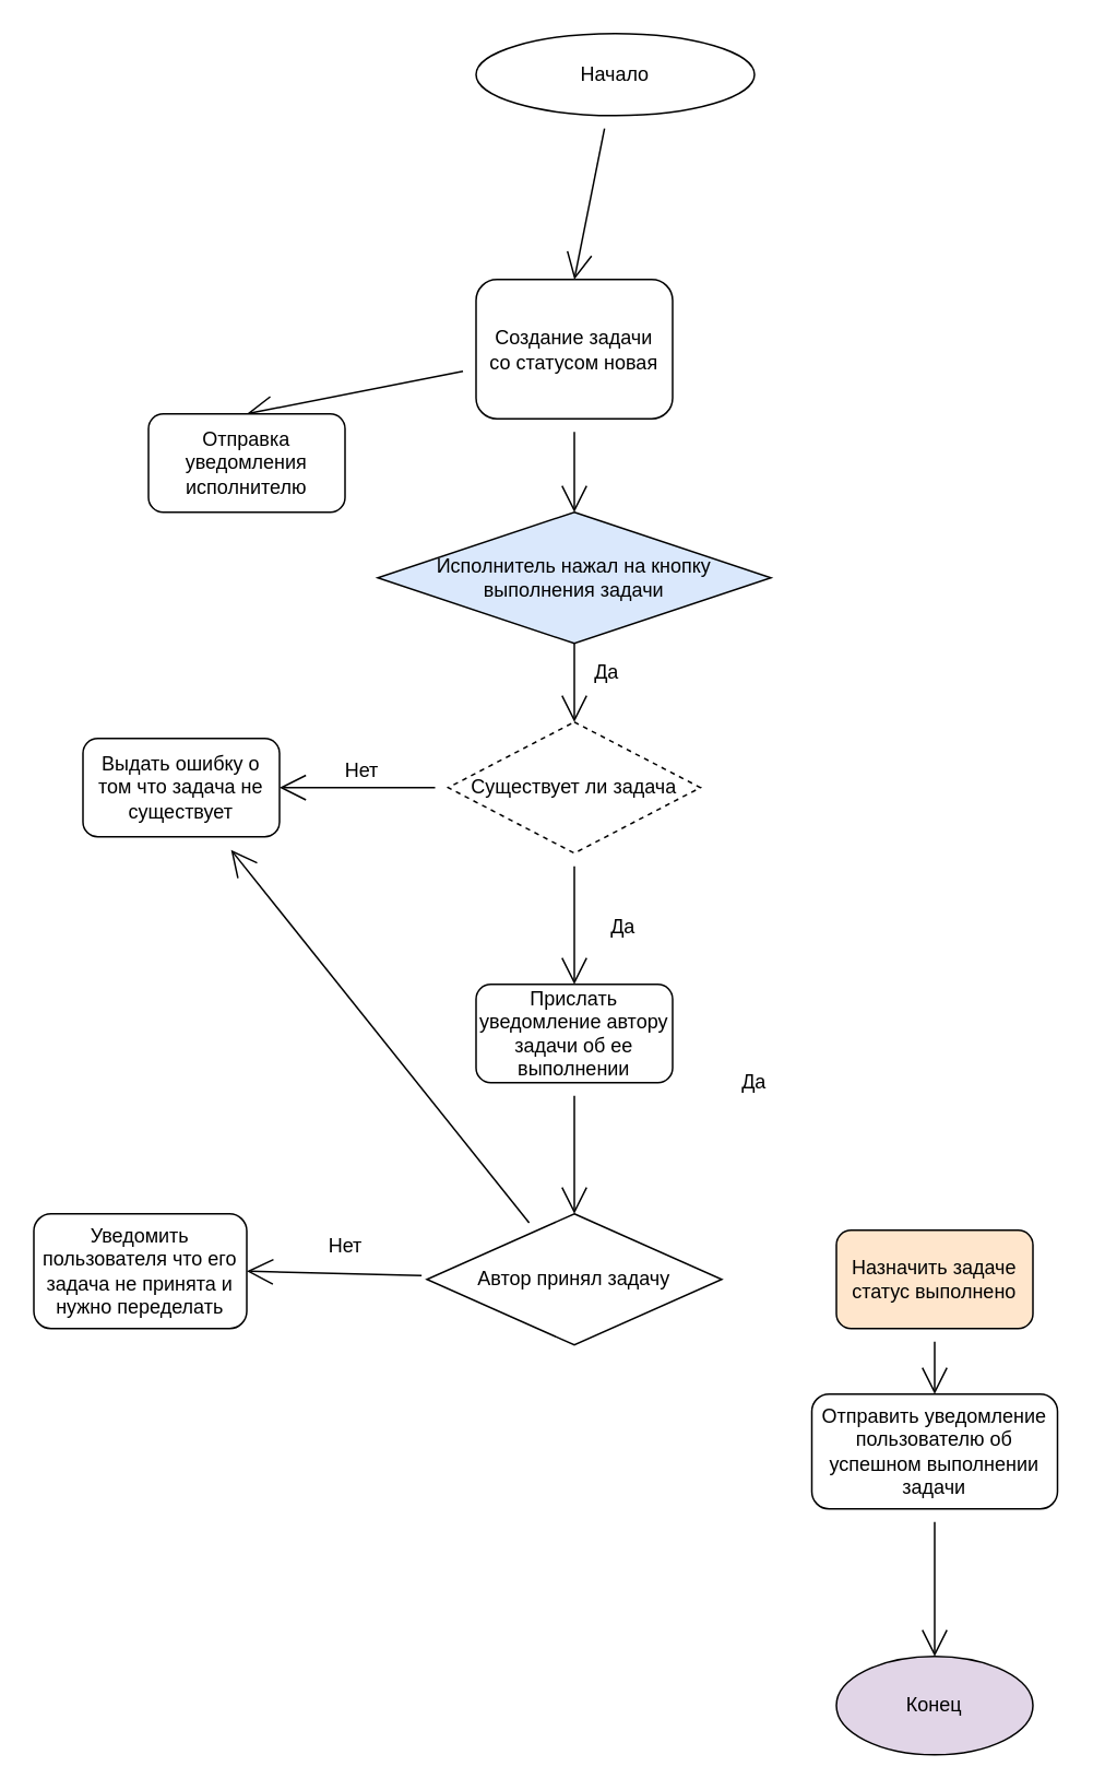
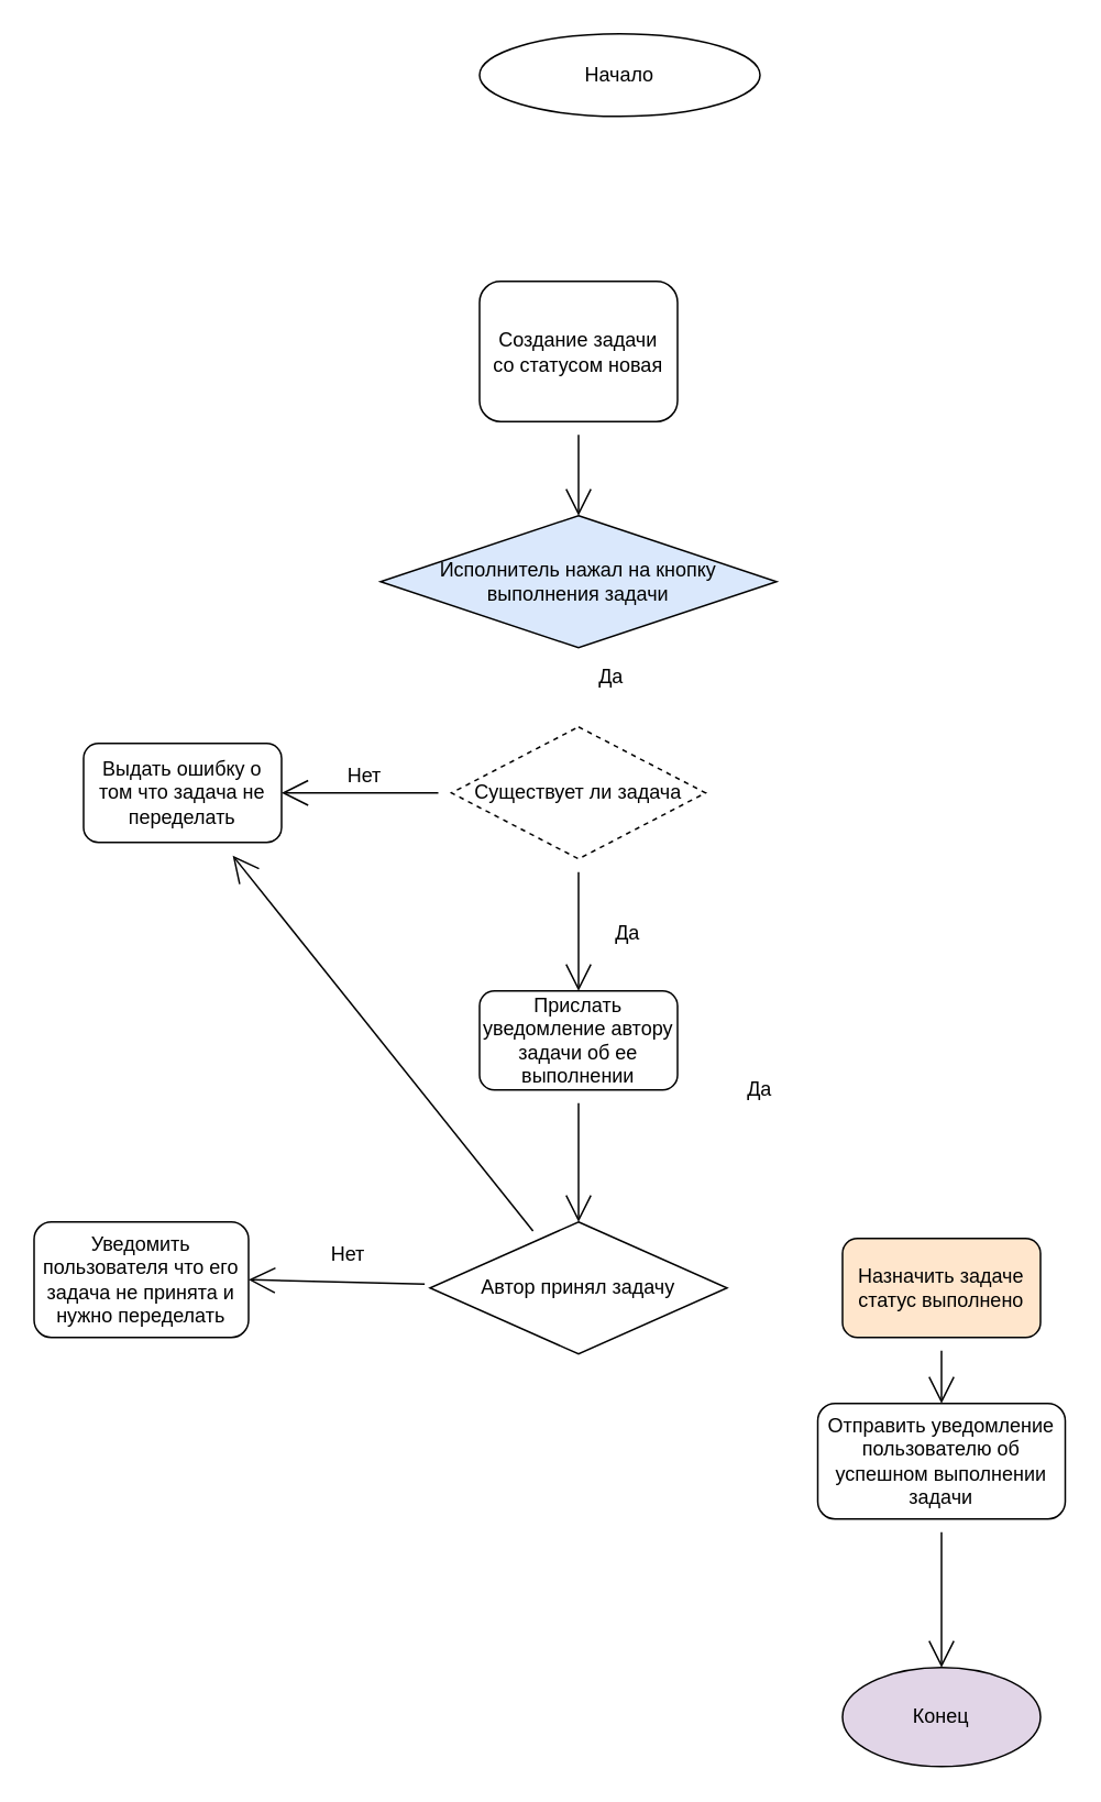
  <mxCell id="0" />
  <mxCell id="1" parent="0" />
- <mxCell id="2" style="edgeStyle=none;curved=1;rounded=0;orthogonalLoop=1;jettySize=auto;html=1;entryX=0.5;entryY=0;entryDx=0;entryDy=0;endArrow=open;startSize=14;endSize=14;sourcePerimeterSpacing=8;targetPerimeterSpacing=8;" edge="1" parent="1" source="3" target="6"><mxGeometry relative="1" as="geometry" /></mxCell>
  <mxCell id="3" value="Начало" style="ellipse;whiteSpace=wrap;html=1;hachureGap=4;pointerEvents=0;" vertex="1" parent="1"><mxGeometry x="290" y="20" width="170" height="50" as="geometry" /></mxCell>
- <mxCell id="4" style="edgeStyle=none;curved=1;rounded=0;orthogonalLoop=1;jettySize=auto;html=1;entryX=0.5;entryY=0;entryDx=0;entryDy=0;endArrow=open;startSize=14;endSize=14;sourcePerimeterSpacing=8;targetPerimeterSpacing=8;" edge="1" parent="1" source="6" target="7"><mxGeometry relative="1" as="geometry" /></mxCell>
  <mxCell id="5" style="edgeStyle=none;curved=1;rounded=0;orthogonalLoop=1;jettySize=auto;html=1;entryX=0.5;entryY=0;entryDx=0;entryDy=0;endArrow=open;startSize=14;endSize=14;sourcePerimeterSpacing=8;targetPerimeterSpacing=8;" edge="1" parent="1" source="6" target="8"><mxGeometry relative="1" as="geometry" /></mxCell>
  <mxCell id="6" value="Создание задачи&lt;br&gt;со статусом новая" style="rounded=1;whiteSpace=wrap;html=1;hachureGap=4;pointerEvents=0;" vertex="1" parent="1"><mxGeometry x="290" y="170" width="120" height="85" as="geometry" /></mxCell>
- <mxCell id="7" value="Отправка уведомления исполнителю" style="rounded=1;whiteSpace=wrap;html=1;hachureGap=4;pointerEvents=0;" vertex="1" parent="1"><mxGeometry x="90" y="252" width="120" height="60" as="geometry" /></mxCell>
  <mxCell id="8" value="Исполнитель нажал на кнопку выполнения задачи" style="rhombus;whiteSpace=wrap;html=1;hachureGap=4;pointerEvents=0;fillColor=#dae8fc;" vertex="1" parent="1"><mxGeometry x="230" y="312" width="240" height="80" as="geometry" /></mxCell>
- <mxCell id="9" style="edgeStyle=none;curved=1;rounded=0;orthogonalLoop=1;jettySize=auto;html=1;exitX=0.5;exitY=1;exitDx=0;exitDy=0;entryX=0.5;entryY=0;entryDx=0;entryDy=0;endArrow=open;startSize=14;endSize=14;sourcePerimeterSpacing=8;targetPerimeterSpacing=8;" edge="1" parent="1" source="8" target="25"><mxGeometry relative="1" as="geometry" /></mxCell>
  <mxCell id="10" value="Да" style="text;html=1;strokeColor=none;fillColor=none;align=center;verticalAlign=middle;whiteSpace=wrap;rounded=0;hachureGap=4;pointerEvents=0;" vertex="1" parent="1"><mxGeometry x="350" y="400" width="40" height="20" as="geometry" /></mxCell>
  <mxCell id="11" style="edgeStyle=none;curved=1;rounded=0;orthogonalLoop=1;jettySize=auto;html=1;entryX=0.5;entryY=0;entryDx=0;entryDy=0;endArrow=open;startSize=14;endSize=14;sourcePerimeterSpacing=8;targetPerimeterSpacing=8;" edge="1" parent="1" source="12" target="15"><mxGeometry relative="1" as="geometry" /></mxCell>
  <mxCell id="12" value="Прислать уведомление автору задачи об ее выполнении" style="rounded=1;whiteSpace=wrap;html=1;hachureGap=4;pointerEvents=0;" vertex="1" parent="1"><mxGeometry x="290" y="600" width="120" height="60" as="geometry" /></mxCell>
  <mxCell id="13" style="edgeStyle=none;curved=1;rounded=0;orthogonalLoop=1;jettySize=auto;html=1;endArrow=open;startSize=14;endSize=14;sourcePerimeterSpacing=8;targetPerimeterSpacing=8;" edge="1" parent="1" source="15" target="28"><mxGeometry relative="1" as="geometry" /></mxCell>
  <mxCell id="14" style="edgeStyle=none;curved=1;rounded=0;orthogonalLoop=1;jettySize=auto;html=1;endArrow=open;startSize=14;endSize=14;sourcePerimeterSpacing=8;targetPerimeterSpacing=8;entryX=1;entryY=0.5;entryDx=0;entryDy=0;" edge="1" parent="1" source="15" target="22"><mxGeometry relative="1" as="geometry"><mxPoint x="160" y="680" as="targetPoint" /></mxGeometry></mxCell>
  <mxCell id="15" value="Автор принял задачу" style="rhombus;whiteSpace=wrap;html=1;hachureGap=4;pointerEvents=0;" vertex="1" parent="1"><mxGeometry x="260" y="740" width="180" height="80" as="geometry" /></mxCell>
  <mxCell id="16" value="Да" style="text;html=1;strokeColor=none;fillColor=none;align=center;verticalAlign=middle;whiteSpace=wrap;rounded=0;hachureGap=4;pointerEvents=0;" vertex="1" parent="1"><mxGeometry x="440" y="650" width="40" height="20" as="geometry" /></mxCell>
  <mxCell id="17" style="edgeStyle=none;curved=1;rounded=0;orthogonalLoop=1;jettySize=auto;html=1;endArrow=open;startSize=14;endSize=14;sourcePerimeterSpacing=8;targetPerimeterSpacing=8;" edge="1" parent="1" source="18"><mxGeometry relative="1" as="geometry"><mxPoint x="570" y="1010" as="targetPoint" /></mxGeometry></mxCell>
  <mxCell id="18" value="Отправить уведомление пользователю об успешном выполнении задачи" style="rounded=1;whiteSpace=wrap;html=1;hachureGap=4;pointerEvents=0;" vertex="1" parent="1"><mxGeometry x="495" y="850" width="150" height="70" as="geometry" /></mxCell>
  <mxCell id="19" style="edgeStyle=none;curved=1;rounded=0;orthogonalLoop=1;jettySize=auto;html=1;entryX=0.5;entryY=0;entryDx=0;entryDy=0;endArrow=open;startSize=14;endSize=14;sourcePerimeterSpacing=8;targetPerimeterSpacing=8;" edge="1" parent="1" source="20" target="18"><mxGeometry relative="1" as="geometry" /></mxCell>
  <mxCell id="20" value="Назначить задаче статус выполнено" style="rounded=1;whiteSpace=wrap;html=1;hachureGap=4;pointerEvents=0;fillColor=#ffe6cc;" vertex="1" parent="1"><mxGeometry x="510" y="750" width="120" height="60" as="geometry" /></mxCell>
  <mxCell id="21" value="Нет" style="text;html=1;align=center;verticalAlign=middle;resizable=0;points=[];autosize=1;strokeColor=none;fillColor=none;" vertex="1" parent="1"><mxGeometry x="190" y="750" width="40" height="20" as="geometry" /></mxCell>
  <mxCell id="22" value="Уведомить пользователя что его задача не принята и нужно переделать" style="rounded=1;whiteSpace=wrap;html=1;hachureGap=4;pointerEvents=0;" vertex="1" parent="1"><mxGeometry x="20" y="740" width="130" height="70" as="geometry" /></mxCell>
  <mxCell id="23" style="edgeStyle=none;curved=1;rounded=0;orthogonalLoop=1;jettySize=auto;html=1;entryX=0.5;entryY=0;entryDx=0;entryDy=0;endArrow=open;startSize=14;endSize=14;sourcePerimeterSpacing=8;targetPerimeterSpacing=8;" edge="1" parent="1" source="25" target="12"><mxGeometry relative="1" as="geometry" /></mxCell>
  <mxCell id="24" style="edgeStyle=none;curved=1;rounded=0;orthogonalLoop=1;jettySize=auto;html=1;endArrow=open;startSize=14;endSize=14;sourcePerimeterSpacing=8;targetPerimeterSpacing=8;" edge="1" parent="1" source="25"><mxGeometry relative="1" as="geometry"><mxPoint x="170" y="480" as="targetPoint" /></mxGeometry></mxCell>
  <mxCell id="25" value="Существует ли задача" style="rhombus;whiteSpace=wrap;html=1;hachureGap=4;pointerEvents=0;dashed=1;" vertex="1" parent="1"><mxGeometry x="273" y="440" width="154" height="80" as="geometry" /></mxCell>
  <mxCell id="26" value="Да" style="text;html=1;strokeColor=none;fillColor=none;align=center;verticalAlign=middle;whiteSpace=wrap;rounded=0;hachureGap=4;pointerEvents=0;" vertex="1" parent="1"><mxGeometry x="360" y="555" width="40" height="20" as="geometry" /></mxCell>
  <mxCell id="27" value="Нет" style="text;html=1;align=center;verticalAlign=middle;resizable=0;points=[];autosize=1;strokeColor=none;fillColor=none;" vertex="1" parent="1"><mxGeometry x="200" y="460" width="40" height="20" as="geometry" /></mxCell>
- <mxCell id="28" value="Выдать ошибку о том что задача не существует" style="rounded=1;whiteSpace=wrap;html=1;hachureGap=4;pointerEvents=0;" vertex="1" parent="1"><mxGeometry x="50" y="450" width="120" height="60" as="geometry" /></mxCell>
+ <mxCell id="28" value="Выдать ошибку о том что задача не переделать" style="rounded=1;whiteSpace=wrap;html=1;hachureGap=4;pointerEvents=0;" vertex="1" parent="1"><mxGeometry x="50" y="450" width="120" height="60" as="geometry" /></mxCell>
  <mxCell id="29" value="Конец" style="ellipse;whiteSpace=wrap;html=1;hachureGap=4;pointerEvents=0;fillColor=#e1d5e7;" vertex="1" parent="1"><mxGeometry x="510" y="1010" width="120" height="60" as="geometry" /></mxCell>
